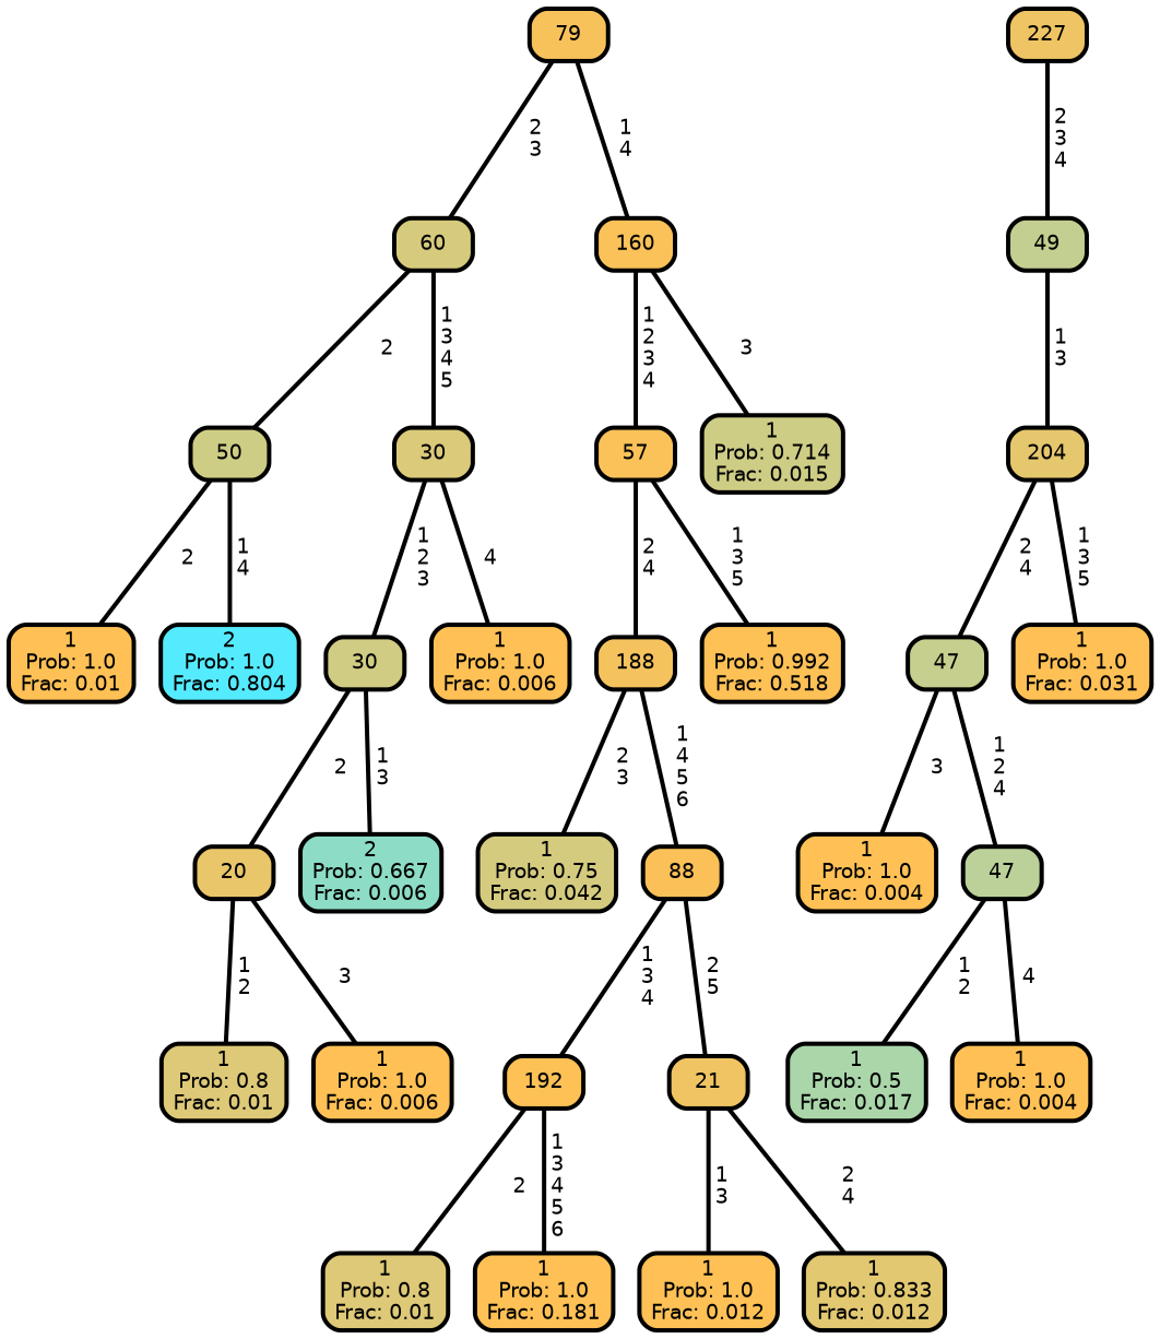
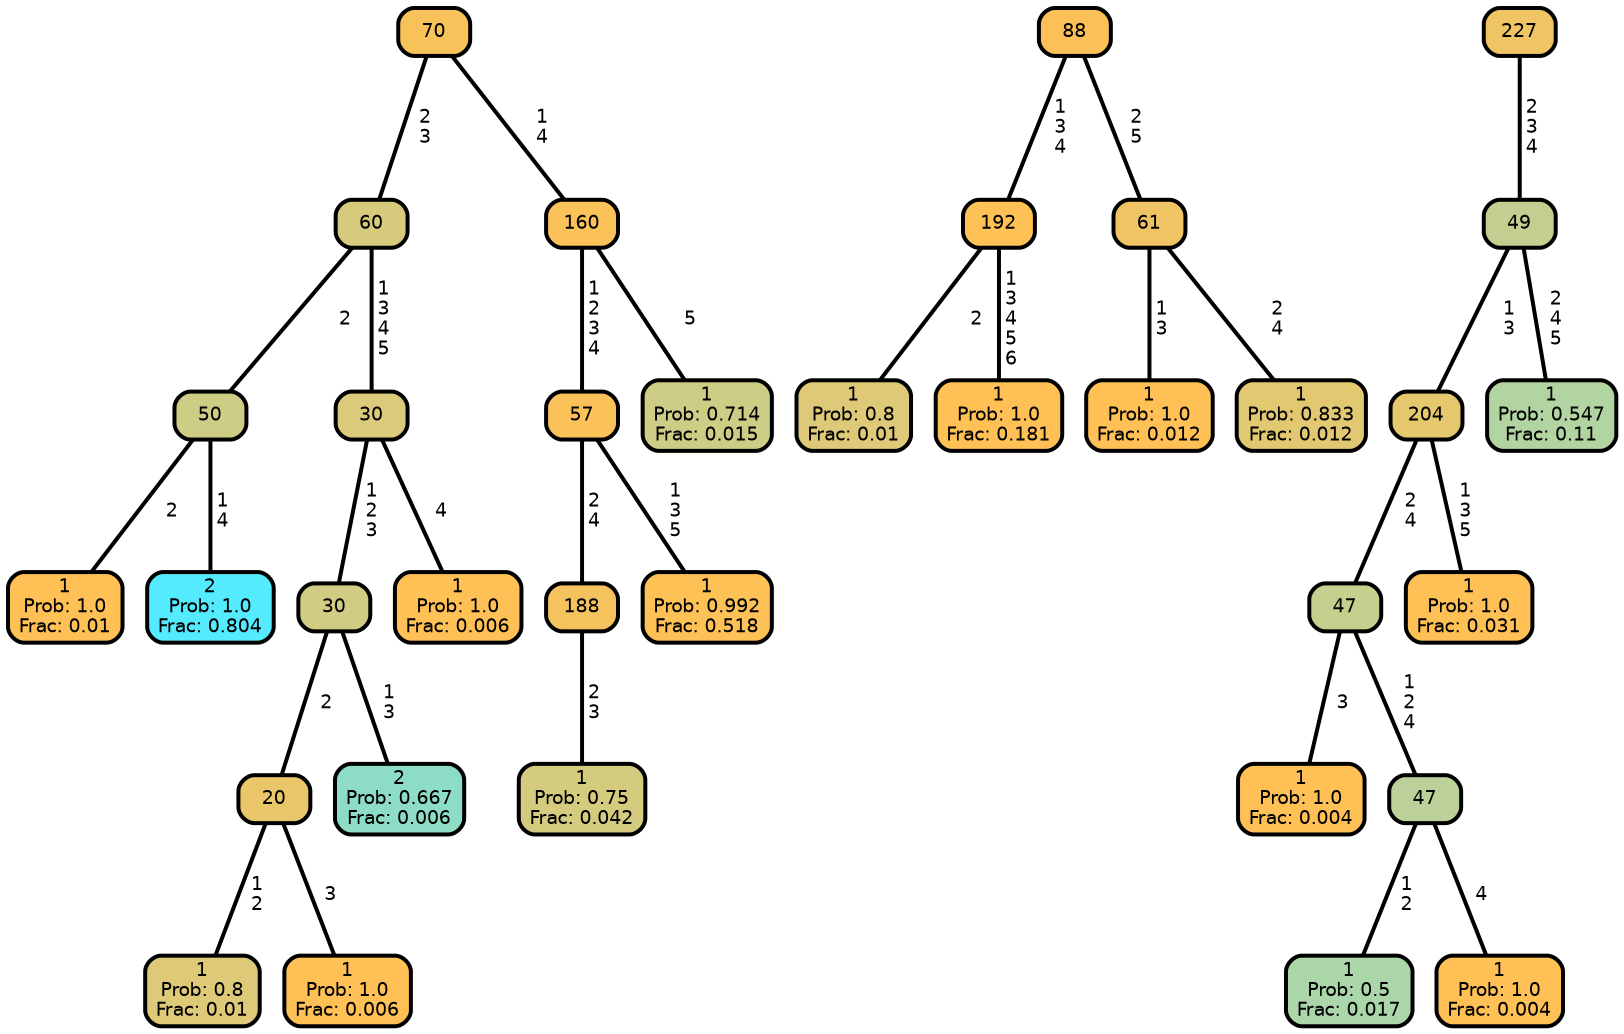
  graph {
    ranksep="0 equally"
    splines=straight
    node [color=black fillcolor="#ffc155" fontcolor=black fontname=helvetica penwidth=3 shape=box style="filled, rounded"]
    edge [color=black fontname=helvetica penwidth=3]
    n1 [label="1\nProb: 1.0\nFrac: 0.01"]
    n2 [fillcolor="#cecd85" label=50]
    n3 [fillcolor="#55ebff" label="2\nProb: 1.0\nFrac: 0.804"]
    n4 [fillcolor="#d6cb7d" label=60]
    n5 [fillcolor="#daca79" label=30]
    n6 [fillcolor="#d0cc83" label=30]
    n7 [label="1\nProb: 1.0\nFrac: 0.006"]
    n8 [fillcolor="#ddc977" label="1\nProb: 0.8\nFrac: 0.01"]
    n9 [fillcolor="#e9c66a" label=20]
    n10 [label="1\nProb: 1.0\nFrac: 0.006"]
    n11 [fillcolor="#8dddc6" label="2\nProb: 0.667\nFrac: 0.006"]
-   n12 [fillcolor="#f8c25b" label=79]
+   n12 [fillcolor="#f8c25b" label=70]
    n13 [fillcolor="#fac259" label=160]
    n14 [fillcolor="#fac259" label=57]
    n15 [fillcolor="#cecd85" label="1\nProb: 0.714\nFrac: 0.015"]
    n16 [fillcolor="#d4cb7f" label="1\nProb: 0.75\nFrac: 0.042"]
    n17 [fillcolor="#f5c35e" label=188]
    n18 [fillcolor="#fbc158" label=88]
    n19 [fillcolor="#fdc156" label=192]
-   n20 [fillcolor="#f0c463" label=21]
+   n20 [fillcolor="#f0c463" label=61]
    n21 [fillcolor="#ddc977" label="1\nProb: 0.8\nFrac: 0.01"]
    n22 [label="1\nProb: 1.0\nFrac: 0.181"]
    n23 [label="1\nProb: 1.0\nFrac: 0.012"]
    n24 [fillcolor="#e2c871" label="1\nProb: 0.833\nFrac: 0.012"]
    n25 [fillcolor="#fdc156" label="1\nProb: 0.992\nFrac: 0.518"]
    n26 [fillcolor="#efc464" label=227]
    n27 [fillcolor="#c3cf90" label=49]
    n28 [fillcolor="#e5c76e" label=204]
+   n29 [fillcolor="#b2d4a1" label="1\nProb: 0.547\nFrac: 0.11"]
    n30 [label="1\nProb: 1.0\nFrac: 0.004"]
    n31 [fillcolor="#c6cf8d" label=47]
    n32 [fillcolor="#bbd199" label=47]
    n33 [fillcolor="#aad6aa" label="1\nProb: 0.5\nFrac: 0.017"]
    n34 [label="1\nProb: 1.0\nFrac: 0.004"]
    n35 [label="1\nProb: 1.0\nFrac: 0.031"]
    subgraph sub_1 {
      rank=same
    }
    n2 -- n1 [label=" 2"]
    n2 -- n3 [label=" 1\n 4"]
    n4 -- n2 [label=" 2"]
    n4 -- n5 [label=" 1\n 3\n 4\n 5"]
    n5 -- n6 [label=" 1\n 2\n 3"]
    n5 -- n7 [label=" 4"]
    n6 -- n9 [label=" 2"]
    n6 -- n11 [label=" 1\n 3"]
    n9 -- n8 [label=" 1\n 2"]
    n9 -- n10 [label=" 3"]
    n12 -- n4 [label=" 2\n 3"]
    n12 -- n13 [label=" 1\n 4"]
    n13 -- n14 [label=" 1\n 2\n 3\n 4"]
-   n13 -- n15 [label=" 3"]
+   n13 -- n15 [label=" 5"]
    n14 -- n17 [label=" 2\n 4"]
    n14 -- n25 [label=" 1\n 3\n 5"]
    n17 -- n16 [label=" 2\n 3"]
-   n17 -- n18 [label=" 1\n 4\n 5\n 6"]
    n18 -- n19 [label=" 1\n 3\n 4"]
    n18 -- n20 [label=" 2\n 5"]
    n19 -- n21 [label=" 2"]
    n19 -- n22 [label=" 1\n 3\n 4\n 5\n 6"]
    n20 -- n23 [label=" 1\n 3"]
    n20 -- n24 [label=" 2\n 4"]
    n26 -- n27 [label=" 2\n 3\n 4"]
    n27 -- n28 [label=" 1\n 3"]
+   n27 -- n29 [label=" 2\n 4\n 5"]
    n28 -- n31 [label=" 2\n 4"]
    n28 -- n35 [label=" 1\n 3\n 5"]
    n31 -- n30 [label=" 3"]
    n31 -- n32 [label=" 1\n 2\n 4"]
    n32 -- n33 [label=" 1\n 2"]
    n32 -- n34 [label=" 4"]
  }
